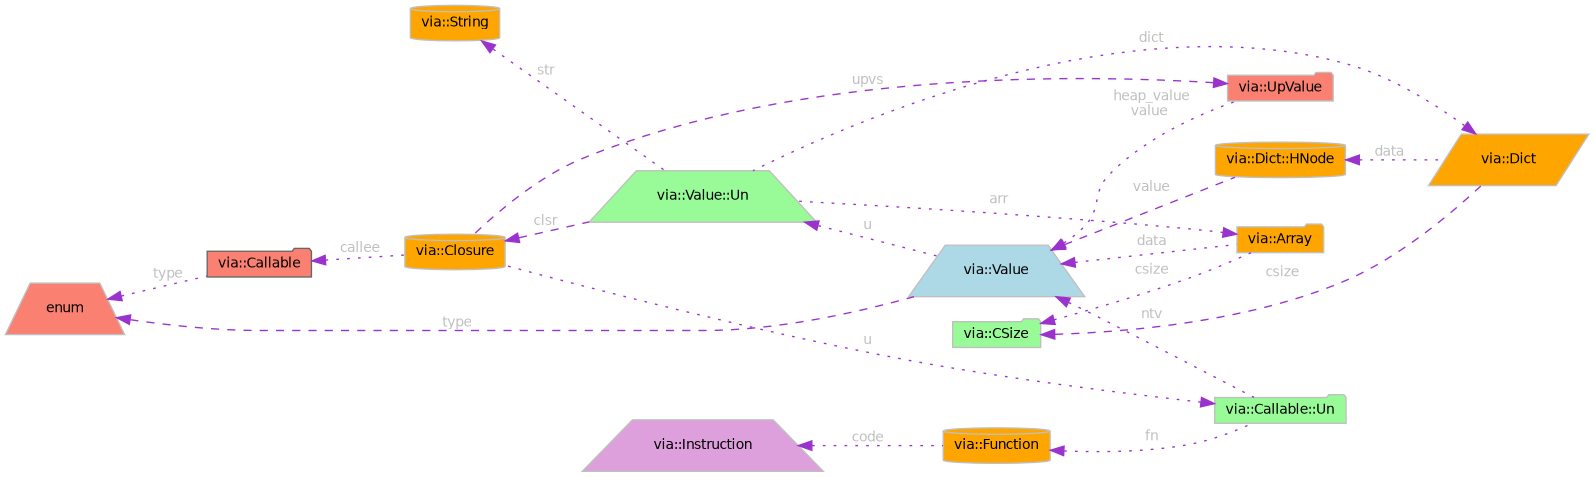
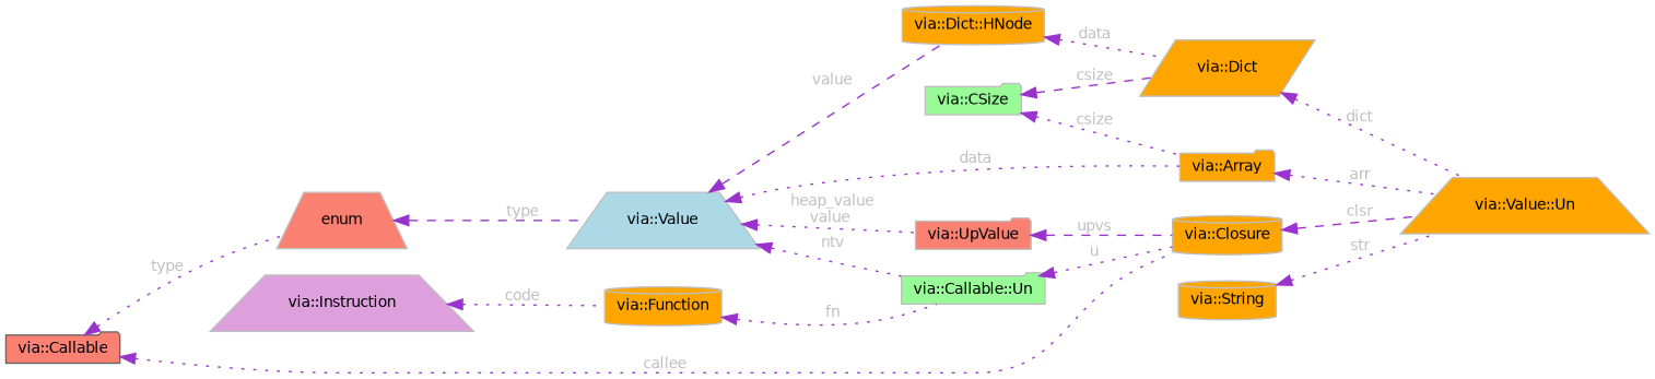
  digraph {
    rankdir=LR
    node [color=grey75 fillcolor=orange fontname=Helvetica fontsize=10 shape=folder style=filled]
    edge [color=darkorchid3 dir=back fontcolor=grey fontname=Helvetica fontsize=10 labelfontname=Helvetica labelfontsize=10 style=dotted]
    n1 [color=gray40 fillcolor=salmon fontcolor=black height=0.2 label="via::Callable" width=0.4]
    n2 [height=0.2 label="via::Closure" shape=cylinder width=0.4]
-   n3 [fillcolor=palegreen height=0.2 label="via::Value::Un" shape=trapezium width=0.4]
+   n3 [height=0.2 label="via::Value::Un" shape=trapezium width=0.4]
    n4 [fillcolor=salmon height=0.2 label=enum shape=trapezium width=0.4]
    n5 [fillcolor=lightblue height=0.2 label="via::Value" shape=trapezium width=0.4]
    n6 [fillcolor=palegreen height=0.2 label="via::Callable::Un" width=0.4]
    n7 [height=0.2 label="via::Array" width=0.4]
    n8 [height=0.2 label="via::Dict::HNode" shape=cylinder width=0.4]
    n9 [fillcolor=salmon height=0.2 label="via::UpValue" width=0.4]
    n10 [height=0.2 label="via::Function" shape=cylinder width=0.4]
    n11 [fillcolor=plum height=0.2 label="via::Instruction" shape=trapezium width=0.4]
    n12 [height=0.2 label="via::Dict" shape=parallelogram width=0.4]
    n13 [height=0.2 label="via::String" shape=cylinder width=0.4]
    n14 [fillcolor=palegreen height=0.2 label="via::CSize" width=0.4]
    n1 -> n2 [label=" callee"]
    n2 -> n3 [label=" clsr" style=dashed]
-   n3 -> n5 [label=" u"]
-   n4 -> n1 [label=" type"]
+   n1 -> n4 [label=" type"]
    n4 -> n5 [label=" type" style=dashed]
    n5 -> n6 [label=" ntv"]
    n5 -> n7 [label=" data"]
    n5 -> n8 [label=" value" style=dashed]
    n5 -> n9 [label=" heap_value\nvalue"]
    n6 -> n2 [label=" u"]
    n7 -> n3 [label=" arr"]
    n8 -> n12 [label=" data"]
    n9 -> n2 [label=" upvs" style=dashed]
    n10 -> n6 [label=" fn"]
    n11 -> n10 [label=" code"]
    n12 -> n3 [label=" dict"]
    n13 -> n3 [label=" str"]
    n14 -> n7 [label=" csize"]
    n14 -> n12 [label=" csize" style=dashed]
  }
